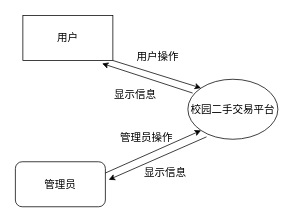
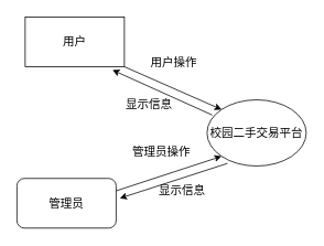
  <mxCell id="0" />
  <mxCell id="1" parent="0" />
  <mxCell id="2" value="&lt;font style=&quot;font-size: 14px;&quot;&gt;用户&lt;/font&gt;" style="whiteSpace=wrap;html=1;rounded=0;" vertex="1" parent="1"><mxGeometry x="30" y="20" width="120" height="60" as="geometry" /></mxCell>
- <mxCell id="3" value="&lt;font style=&quot;font-size: 14px;&quot;&gt;校园二手交易平台&lt;/font&gt;" style="ellipse;whiteSpace=wrap;html=1;rounded=1;strokeColor=default;fontFamily=Helvetica;fontSize=12;fontColor=default;fillColor=default;" vertex="1" parent="1"><mxGeometry x="250" y="105" width="120" height="80" as="geometry" /></mxCell>
+ <mxCell id="3" value="&lt;font style=&quot;font-size: 14px;&quot;&gt;校园二手交易平台&lt;/font&gt;" style="ellipse;whiteSpace=wrap;html=1;rounded=1;strokeColor=default;fontFamily=Helvetica;fontSize=12;fontColor=default;fillColor=default;" vertex="1" parent="1"><mxGeometry x="250" y="120" width="120" height="80" as="geometry" /></mxCell>
  <mxCell id="4" value="管理员" style="rounded=1;whiteSpace=wrap;html=1;strokeColor=default;fontFamily=Helvetica;fontSize=14;fontColor=default;fillColor=default;" vertex="1" parent="1"><mxGeometry x="20" y="215" width="120" height="60" as="geometry" /></mxCell>
  <mxCell id="5" value="" style="endArrow=classic;html=1;rounded=0;fontFamily=Helvetica;fontSize=14;fontColor=default;exitX=1;exitY=1;exitDx=0;exitDy=0;entryX=0;entryY=0;entryDx=0;entryDy=0;" edge="1" parent="1" source="2" target="3"><mxGeometry width="50" height="50" relative="1" as="geometry"><mxPoint x="210" y="90" as="sourcePoint" /><mxPoint x="260" y="40" as="targetPoint" /></mxGeometry></mxCell>
  <mxCell id="6" value="用户操作" style="text;html=1;strokeColor=none;fillColor=none;align=center;verticalAlign=middle;whiteSpace=wrap;rounded=0;fontFamily=Helvetica;fontSize=14;fontColor=default;" vertex="1" parent="1"><mxGeometry x="180" y="60" width="60" height="30" as="geometry" /></mxCell>
  <mxCell id="7" value="管理员操作" style="text;html=1;strokeColor=none;fillColor=none;align=center;verticalAlign=middle;whiteSpace=wrap;rounded=0;fontFamily=Helvetica;fontSize=14;fontColor=default;" vertex="1" parent="1"><mxGeometry x="150" y="165" width="90" height="35" as="geometry" /></mxCell>
  <mxCell id="8" value="" style="endArrow=classic;html=1;rounded=0;fontFamily=Helvetica;fontSize=14;fontColor=default;exitX=1;exitY=0.25;exitDx=0;exitDy=0;entryX=0;entryY=1;entryDx=0;entryDy=0;" edge="1" parent="1" source="4" target="3"><mxGeometry width="50" height="50" relative="1" as="geometry"><mxPoint x="150" y="310" as="sourcePoint" /><mxPoint x="200" y="260" as="targetPoint" /></mxGeometry></mxCell>
  <mxCell id="9" value="" style="endArrow=classic;html=1;rounded=0;fontFamily=Helvetica;fontSize=14;fontColor=default;exitX=0.053;exitY=0.23;exitDx=0;exitDy=0;exitPerimeter=0;entryX=0.88;entryY=1.067;entryDx=0;entryDy=0;entryPerimeter=0;" edge="1" parent="1" source="3" target="2"><mxGeometry width="50" height="50" relative="1" as="geometry"><mxPoint x="370" y="360" as="sourcePoint" /><mxPoint x="420" y="310" as="targetPoint" /></mxGeometry></mxCell>
  <mxCell id="10" value="显示信息" style="text;html=1;strokeColor=none;fillColor=none;align=center;verticalAlign=middle;whiteSpace=wrap;rounded=0;fontFamily=Helvetica;fontSize=14;fontColor=default;" vertex="1" parent="1"><mxGeometry x="150" y="110" width="60" height="30" as="geometry" /></mxCell>
  <mxCell id="11" value="显示信息" style="text;html=1;strokeColor=none;fillColor=none;align=center;verticalAlign=middle;whiteSpace=wrap;rounded=0;fontFamily=Helvetica;fontSize=14;fontColor=default;" vertex="1" parent="1"><mxGeometry x="190" y="215" width="60" height="30" as="geometry" /></mxCell>
  <mxCell id="12" value="" style="endArrow=classic;html=1;rounded=0;fontFamily=Helvetica;fontSize=14;fontColor=default;exitX=0.207;exitY=0.96;exitDx=0;exitDy=0;exitPerimeter=0;entryX=1.037;entryY=0.4;entryDx=0;entryDy=0;entryPerimeter=0;" edge="1" parent="1" source="3" target="4"><mxGeometry width="50" height="50" relative="1" as="geometry"><mxPoint x="290" y="380" as="sourcePoint" /><mxPoint x="340" y="330" as="targetPoint" /></mxGeometry></mxCell>
